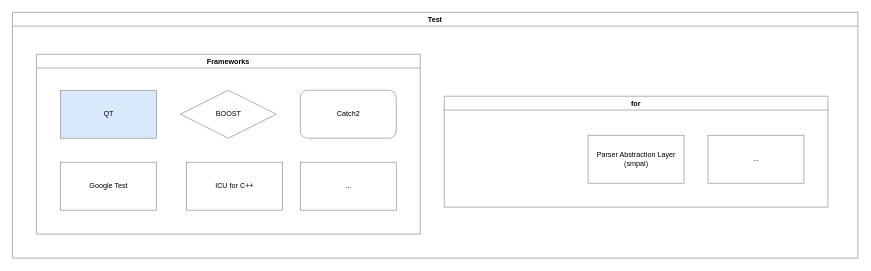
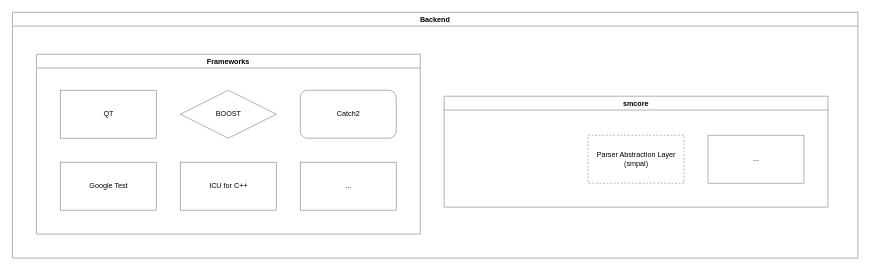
  <mxCell id="0" />
  <mxCell id="1" parent="0" />
- <mxCell id="2" value="Test" style="swimlane;container=0;strokeColor=#808080;" parent="1" vertex="1"><mxGeometry x="20" y="20" width="1410" height="410" as="geometry" /></mxCell>
- <mxCell id="3" value="QT" style="html=1;dashed=0;whitespace=wrap;container=0;strokeColor=#808080;fillColor=#dae8fc;" parent="2" vertex="1"><mxGeometry x="80" y="130" width="160" height="80" as="geometry" /></mxCell>
+ <mxCell id="2" value="Backend" style="swimlane;container=0;strokeColor=#808080;" parent="1" vertex="1"><mxGeometry x="20" y="20" width="1410" height="410" as="geometry" /></mxCell>
+ <mxCell id="3" value="QT" style="html=1;dashed=0;whitespace=wrap;container=0;strokeColor=#808080;" parent="2" vertex="1"><mxGeometry x="80" y="130" width="160" height="80" as="geometry" /></mxCell>
  <mxCell id="4" value="BOOST" style="rhombus;html=1;dashed=0;whitespace=wrap;container=0;strokeColor=#808080;" parent="2" vertex="1"><mxGeometry x="280" y="130" width="160" height="80" as="geometry" /></mxCell>
  <mxCell id="5" value="Catch2" style="html=1;dashed=0;whitespace=wrap;container=0;strokeColor=#808080;rounded=1;" parent="2" vertex="1"><mxGeometry x="480" y="130" width="160" height="80" as="geometry" /></mxCell>
  <mxCell id="6" value="Google Test" style="html=1;dashed=0;whitespace=wrap;container=0;strokeColor=#808080;" parent="2" vertex="1"><mxGeometry x="80" y="250" width="160" height="80" as="geometry" /></mxCell>
- <mxCell id="7" value="ICU for C++" style="html=1;dashed=0;whitespace=wrap;container=0;strokeColor=#808080;" parent="2" vertex="1"><mxGeometry x="290" y="250" width="160" height="80" as="geometry" /></mxCell>
+ <mxCell id="7" value="ICU for C++" style="html=1;dashed=0;whitespace=wrap;container=0;strokeColor=#808080;" parent="2" vertex="1"><mxGeometry x="280" y="250" width="160" height="80" as="geometry" /></mxCell>
  <mxCell id="8" value="..." style="html=1;dashed=0;whitespace=wrap;container=0;strokeColor=#808080;" parent="2" vertex="1"><mxGeometry x="480" y="250" width="160" height="80" as="geometry" /></mxCell>
  <mxCell id="9" value="Frameworks" style="swimlane;strokeColor=#808080;" parent="2" vertex="1"><mxGeometry x="40" y="70" width="640" height="300" as="geometry" /></mxCell>
- <mxCell id="10" value="for" style="swimlane;startSize=23;container=0;strokeColor=#808080;" parent="2" vertex="1"><mxGeometry x="720" y="140" width="640" height="185" as="geometry" /></mxCell>
- <mxCell id="11" value="Parser Abstraction Layer&lt;br&gt;(smpal)" style="html=1;dashed=0;whitespace=wrap;container=0;strokeColor=#808080;" parent="2" vertex="1"><mxGeometry x="960" y="205" width="160" height="80" as="geometry" /></mxCell>
+ <mxCell id="10" value="smcore" style="swimlane;startSize=23;container=0;strokeColor=#808080;" parent="2" vertex="1"><mxGeometry x="720" y="140" width="640" height="185" as="geometry" /></mxCell>
+ <mxCell id="11" value="Parser Abstraction Layer&lt;br&gt;(smpal)" style="html=1;dashed=1;whitespace=wrap;container=0;strokeColor=#808080;" parent="2" vertex="1"><mxGeometry x="960" y="205" width="160" height="80" as="geometry" /></mxCell>
  <mxCell id="12" value="..." style="html=1;dashed=0;whitespace=wrap;container=0;strokeColor=#808080;" parent="2" vertex="1"><mxGeometry x="1160" y="205" width="160" height="80" as="geometry" /></mxCell>
